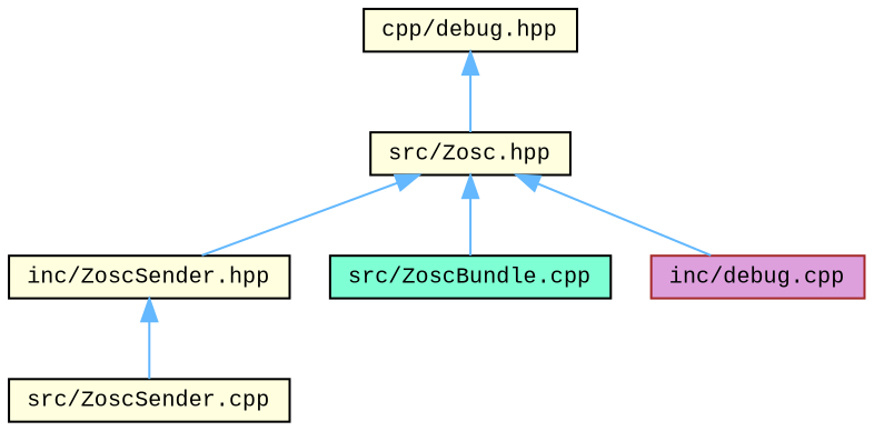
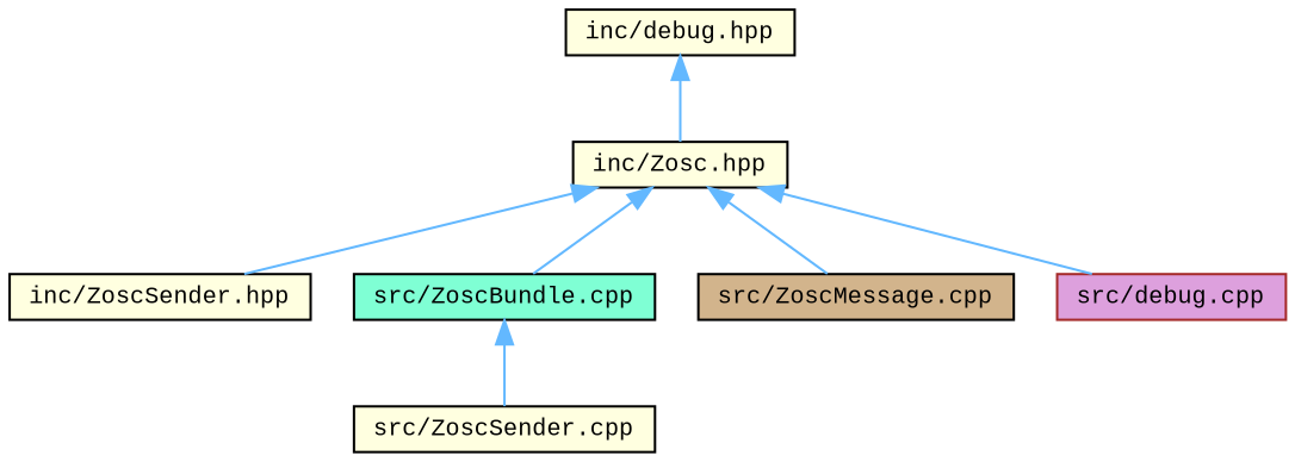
  digraph {
    fontname="Liberation Mono"
    node [color=black fillcolor=lightyellow fontname="Liberation Mono" fontsize=10 shape=box style=filled]
    edge [color=steelblue1 dir=back fontname="Liberation Mono" fontsize=10 labelfontname=Helvetica labelfontsize=10 style=solid]
-   n1 [fontcolor=black height=0.2 label="cpp/debug.hpp" width=0.4]
-   n2 [height=0.2 label="src/Zosc.hpp" width=0.4]
+   n1 [fontcolor=black height=0.2 label="inc/debug.hpp" width=0.4]
+   n2 [height=0.2 label="inc/Zosc.hpp" width=0.4]
    n3 [height=0.2 label="inc/ZoscSender.hpp" width=0.4]
    n4 [fillcolor=aquamarine height=0.2 label="src/ZoscBundle.cpp" width=0.4]
-   n6 [color=brown fillcolor=plum height=0.2 label="inc/debug.cpp" width=0.4]
+   n5 [fillcolor=tan height=0.2 label="src/ZoscMessage.cpp" width=0.4]
+   n6 [color=brown fillcolor=plum height=0.2 label="src/debug.cpp" width=0.4]
    n7 [height=0.2 label="src/ZoscSender.cpp" width=0.4]
    n1 -> n2
    n2 -> n3
    n2 -> n4
+   n2 -> n5
    n2 -> n6
-   n3 -> n7
+   n4 -> n7
  }
